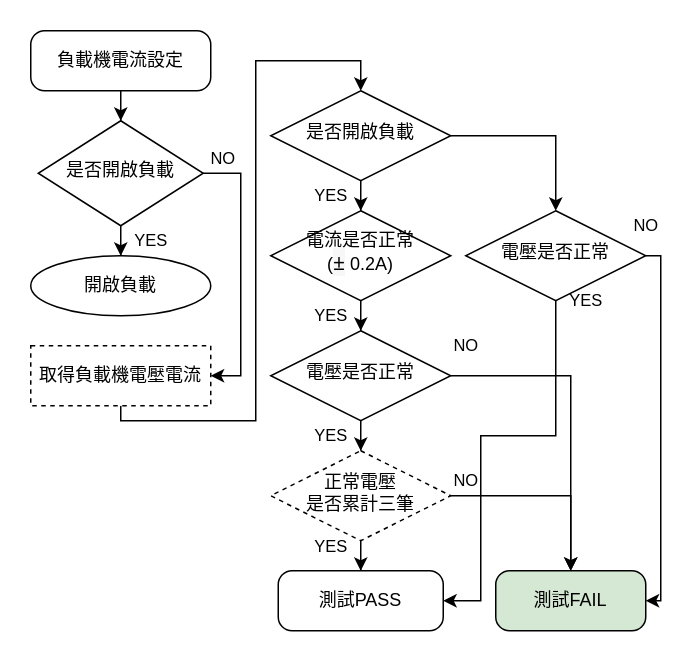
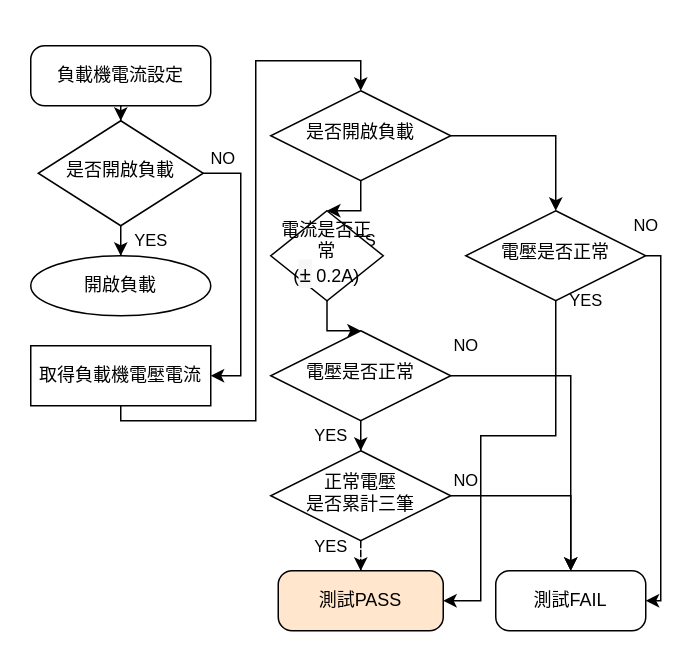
  <mxCell id="0" />
  <mxCell id="1" parent="0" />
  <mxCell id="2" value="" style="edgeStyle=orthogonalEdgeStyle;rounded=0;orthogonalLoop=1;jettySize=auto;html=1;" edge="1" parent="1" source="3" target="6"><mxGeometry relative="1" as="geometry" /></mxCell>
- <mxCell id="3" value="負載機電流設定" style="rounded=1;whiteSpace=wrap;html=1;fontSize=12;glass=0;strokeWidth=1;shadow=0;arcSize=23;" parent="1" vertex="1"><mxGeometry x="20" y="20" width="120" height="40" as="geometry" /></mxCell>
+ <mxCell id="3" value="負載機電流設定" style="rounded=1;whiteSpace=wrap;html=1;fontSize=12;glass=0;strokeWidth=1;shadow=0;arcSize=23;" parent="1" vertex="1"><mxGeometry x="20" y="30" width="120" height="40" as="geometry" /></mxCell>
  <mxCell id="4" value="NO" style="edgeStyle=orthogonalEdgeStyle;rounded=0;orthogonalLoop=1;jettySize=auto;html=1;entryX=1;entryY=0.5;entryDx=0;entryDy=0;exitX=1;exitY=0.5;exitDx=0;exitDy=0;" edge="1" parent="1" source="6" target="8"><mxGeometry x="-0.861" y="10" relative="1" as="geometry"><mxPoint x="140" y="115" as="sourcePoint" /><Array as="points"><mxPoint x="160" y="115" /><mxPoint x="160" y="250" /></Array><mxPoint as="offset" /></mxGeometry></mxCell>
  <mxCell id="5" value="YES" style="edgeStyle=orthogonalEdgeStyle;rounded=0;orthogonalLoop=1;jettySize=auto;html=1;" edge="1" parent="1" source="6" target="9"><mxGeometry x="0.667" y="20" relative="1" as="geometry"><mxPoint as="offset" /></mxGeometry></mxCell>
  <mxCell id="6" value="是否開啟負載" style="rhombus;whiteSpace=wrap;html=1;shadow=0;fontFamily=Helvetica;fontSize=12;align=center;strokeWidth=1;spacing=6;spacingTop=-4;" parent="1" vertex="1"><mxGeometry x="25" y="80" width="110" height="70" as="geometry" /></mxCell>
  <mxCell id="7" style="edgeStyle=orthogonalEdgeStyle;rounded=0;orthogonalLoop=1;jettySize=auto;html=1;entryX=0.5;entryY=0;entryDx=0;entryDy=0;" edge="1" parent="1" source="8" target="12"><mxGeometry relative="1" as="geometry"><Array as="points"><mxPoint x="80" y="280" /><mxPoint x="170" y="280" /><mxPoint x="170" y="40" /><mxPoint x="240" y="40" /></Array></mxGeometry></mxCell>
- <mxCell id="8" value="取得負載機電壓電流" style="rounded=1;whiteSpace=wrap;html=1;fontSize=12;glass=0;strokeWidth=1;shadow=0;arcSize=0;dashed=1;" parent="1" vertex="1"><mxGeometry x="20" y="230" width="120" height="40" as="geometry" /></mxCell>
+ <mxCell id="8" value="取得負載機電壓電流" style="rounded=1;whiteSpace=wrap;html=1;fontSize=12;glass=0;strokeWidth=1;shadow=0;arcSize=0;" parent="1" vertex="1"><mxGeometry x="20" y="230" width="120" height="40" as="geometry" /></mxCell>
  <mxCell id="9" value="開啟負載" style="ellipse;whiteSpace=wrap;html=1;fontSize=12;glass=0;strokeWidth=1;shadow=0;arcSize=0;" vertex="1" parent="1"><mxGeometry x="20" y="170" width="120" height="40" as="geometry" /></mxCell>
  <mxCell id="10" value="YES" style="edgeStyle=orthogonalEdgeStyle;rounded=0;orthogonalLoop=1;jettySize=auto;html=1;entryX=0.5;entryY=0;entryDx=0;entryDy=0;" edge="1" parent="1" source="12" target="14"><mxGeometry y="20" relative="1" as="geometry"><mxPoint as="offset" /></mxGeometry></mxCell>
  <mxCell id="11" style="edgeStyle=orthogonalEdgeStyle;rounded=0;orthogonalLoop=1;jettySize=auto;html=1;entryX=0.5;entryY=0;entryDx=0;entryDy=0;" edge="1" parent="1" source="12" target="20"><mxGeometry relative="1" as="geometry" /></mxCell>
  <mxCell id="12" value="是否開啟負載" style="rhombus;whiteSpace=wrap;html=1;shadow=0;fontFamily=Helvetica;fontSize=12;align=center;strokeWidth=1;spacing=6;spacingTop=-4;" vertex="1" parent="1"><mxGeometry x="180" y="60" width="120" height="60" as="geometry" /></mxCell>
  <mxCell id="13" value="YES" style="edgeStyle=orthogonalEdgeStyle;rounded=0;orthogonalLoop=1;jettySize=auto;html=1;" edge="1" parent="1" source="14" target="17"><mxGeometry x="0.667" y="-20" relative="1" as="geometry"><mxPoint as="offset" /></mxGeometry></mxCell>
- <mxCell id="14" value="電流是否正常&lt;br&gt;(&lt;span style=&quot;font-family: &amp;#34;open sans&amp;#34; , &amp;#34;helvetica&amp;#34; , &amp;#34;arial&amp;#34; , sans-serif ; font-size: 14px ; background-color: rgb(247 , 247 , 247)&quot;&gt;±&lt;/span&gt;&amp;nbsp;0.2A)" style="rhombus;whiteSpace=wrap;html=1;shadow=0;fontFamily=Helvetica;fontSize=12;align=center;strokeWidth=1;spacing=6;spacingTop=-4;" vertex="1" parent="1"><mxGeometry x="180" y="140" width="120" height="60" as="geometry" /></mxCell>
+ <mxCell id="14" value="電流是否正常&lt;br&gt;(&lt;span style=&quot;font-family: &amp;#34;open sans&amp;#34; , &amp;#34;helvetica&amp;#34; , &amp;#34;arial&amp;#34; , sans-serif ; font-size: 14px ; background-color: rgb(247 , 247 , 247)&quot;&gt;±&lt;/span&gt;&amp;nbsp;0.2A)" style="rhombus;whiteSpace=wrap;html=1;shadow=0;fontFamily=Helvetica;fontSize=12;align=center;strokeWidth=1;spacing=6;spacingTop=-4;" vertex="1" parent="1"><mxGeometry x="180" y="140" width="75" height="60" as="geometry" /></mxCell>
  <mxCell id="15" value="NO" style="edgeStyle=orthogonalEdgeStyle;rounded=0;orthogonalLoop=1;jettySize=auto;html=1;entryX=0.5;entryY=0;entryDx=0;entryDy=0;" edge="1" parent="1" source="17" target="21"><mxGeometry x="-0.9" y="20" relative="1" as="geometry"><Array as="points"><mxPoint x="380" y="250" /></Array><mxPoint as="offset" /></mxGeometry></mxCell>
  <mxCell id="16" value="YES" style="edgeStyle=orthogonalEdgeStyle;rounded=0;orthogonalLoop=1;jettySize=auto;html=1;" edge="1" parent="1" source="17" target="26"><mxGeometry x="0.667" y="-20" relative="1" as="geometry"><mxPoint as="offset" /></mxGeometry></mxCell>
  <mxCell id="17" value="電壓是否正常&lt;br&gt;" style="rhombus;whiteSpace=wrap;html=1;shadow=0;fontFamily=Helvetica;fontSize=12;align=center;strokeWidth=1;spacing=6;spacingTop=-4;" vertex="1" parent="1"><mxGeometry x="180" y="220" width="120" height="60" as="geometry" /></mxCell>
  <mxCell id="18" value="YES" style="edgeStyle=orthogonalEdgeStyle;rounded=0;orthogonalLoop=1;jettySize=auto;html=1;entryX=1;entryY=0.5;entryDx=0;entryDy=0;" edge="1" parent="1" source="20" target="22"><mxGeometry x="-1" y="20" relative="1" as="geometry"><Array as="points"><mxPoint x="370" y="290" /><mxPoint x="320" y="290" /><mxPoint x="320" y="400" /></Array><mxPoint as="offset" /></mxGeometry></mxCell>
  <mxCell id="19" value="NO" style="edgeStyle=orthogonalEdgeStyle;rounded=0;orthogonalLoop=1;jettySize=auto;html=1;entryX=1;entryY=0.5;entryDx=0;entryDy=0;" edge="1" parent="1" source="20" target="21"><mxGeometry x="-1" y="20" relative="1" as="geometry"><Array as="points"><mxPoint x="440" y="170" /><mxPoint x="440" y="400" /></Array><mxPoint as="offset" /></mxGeometry></mxCell>
  <mxCell id="20" value="電壓是否正常" style="rhombus;whiteSpace=wrap;html=1;shadow=0;fontFamily=Helvetica;fontSize=12;align=center;strokeWidth=1;spacing=6;spacingTop=-4;" vertex="1" parent="1"><mxGeometry x="310" y="140" width="120" height="60" as="geometry" /></mxCell>
- <mxCell id="21" value="測試FAIL" style="rounded=1;whiteSpace=wrap;html=1;fontSize=12;glass=0;strokeWidth=1;shadow=0;arcSize=23;fillColor=#d5e8d4;" vertex="1" parent="1"><mxGeometry x="330" y="380" width="100" height="40" as="geometry" /></mxCell>
- <mxCell id="22" value="測試PASS" style="rounded=1;whiteSpace=wrap;html=1;fontSize=12;glass=0;strokeWidth=1;shadow=0;arcSize=23;" vertex="1" parent="1"><mxGeometry x="185" y="380" width="110" height="40" as="geometry" /></mxCell>
+ <mxCell id="21" value="測試FAIL" style="rounded=1;whiteSpace=wrap;html=1;fontSize=12;glass=0;strokeWidth=1;shadow=0;arcSize=23;" vertex="1" parent="1"><mxGeometry x="330" y="380" width="100" height="40" as="geometry" /></mxCell>
+ <mxCell id="22" value="測試PASS" style="rounded=1;whiteSpace=wrap;html=1;fontSize=12;glass=0;strokeWidth=1;shadow=0;arcSize=23;fillColor=#ffe6cc;" vertex="1" parent="1"><mxGeometry x="185" y="380" width="110" height="40" as="geometry" /></mxCell>
  <mxCell id="23" style="edgeStyle=orthogonalEdgeStyle;rounded=0;orthogonalLoop=1;jettySize=auto;html=1;exitX=0.5;exitY=1;exitDx=0;exitDy=0;" edge="1" parent="1" source="22" target="22"><mxGeometry relative="1" as="geometry" /></mxCell>
  <mxCell id="24" value="NO" style="edgeStyle=orthogonalEdgeStyle;rounded=0;orthogonalLoop=1;jettySize=auto;html=1;" edge="1" parent="1" source="26" target="21"><mxGeometry x="-0.852" y="10" relative="1" as="geometry"><mxPoint as="offset" /></mxGeometry></mxCell>
- <mxCell id="25" value="YES" style="edgeStyle=orthogonalEdgeStyle;rounded=0;orthogonalLoop=1;jettySize=auto;html=1;entryX=0.5;entryY=0;entryDx=0;entryDy=0;" edge="1" parent="1" source="26" target="22"><mxGeometry x="0.2" y="20" relative="1" as="geometry"><mxPoint as="offset" /></mxGeometry></mxCell>
- <mxCell id="26" value="正常電壓&lt;br&gt;是否累計三筆" style="rhombus;whiteSpace=wrap;html=1;shadow=0;fontFamily=Helvetica;fontSize=12;align=center;strokeWidth=1;spacing=6;spacingTop=-4;dashed=1;" vertex="1" parent="1"><mxGeometry x="180" y="300" width="120" height="60" as="geometry" /></mxCell>
+ <mxCell id="25" value="YES" style="edgeStyle=orthogonalEdgeStyle;rounded=0;orthogonalLoop=1;jettySize=auto;html=1;entryX=0.5;entryY=0;entryDx=0;entryDy=0;dashed=1;" edge="1" parent="1" source="26" target="22"><mxGeometry x="0.2" y="20" relative="1" as="geometry"><mxPoint as="offset" /></mxGeometry></mxCell>
+ <mxCell id="26" value="正常電壓&lt;br&gt;是否累計三筆" style="rhombus;whiteSpace=wrap;html=1;shadow=0;fontFamily=Helvetica;fontSize=12;align=center;strokeWidth=1;spacing=6;spacingTop=-4;" vertex="1" parent="1"><mxGeometry x="180" y="300" width="120" height="60" as="geometry" /></mxCell>
